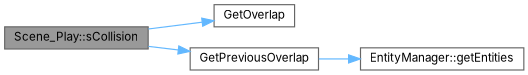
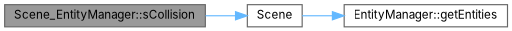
  digraph {
    fontname=Inter
    rankdir=LR
    node [color=grey40 fillcolor=white fontname=Inter fontsize=10 shape=box style=filled]
    edge [color=steelblue1 fontname=Inter fontsize=10 labelfontname=Helvetica labelfontsize=10 style=solid]
-   n1 [color=gray40 fillcolor=grey60 fontcolor=black height=0.2 label="Scene_Play::sCollision" width=0.4]
-   n2 [height=0.2 label=GetOverlap width=0.4]
-   n3 [height=0.2 label=GetPreviousOverlap width=0.4]
+   n1 [color=gray40 fillcolor=grey60 fontcolor=black height=0.2 label="Scene_EntityManager::sCollision" width=0.4]
+   n3 [height=0.2 label=Scene width=0.4]
    n4 [height=0.2 label="EntityManager::getEntities" width=0.4]
-   n1 -> n2
    n1 -> n3
    n3 -> n4
  }
